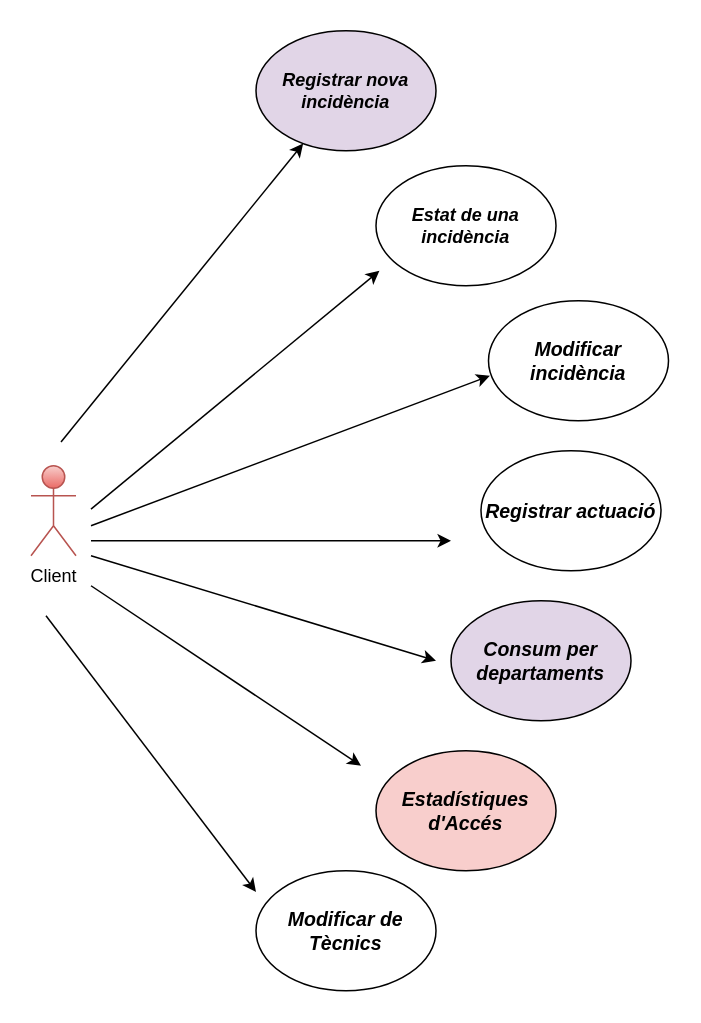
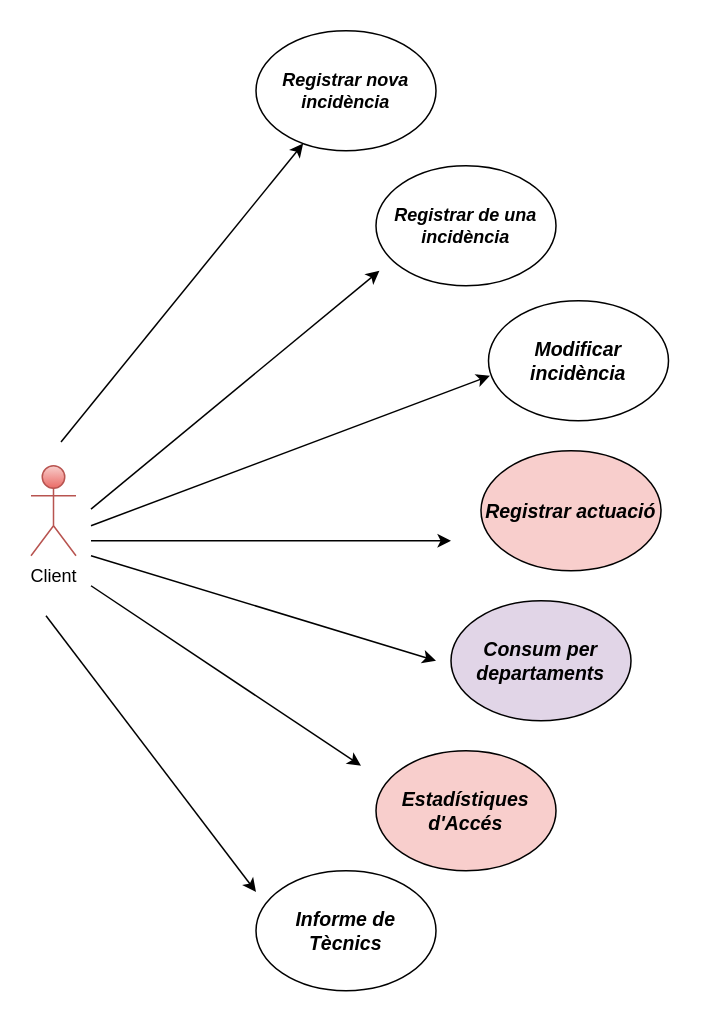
  <mxCell id="0" />
  <mxCell id="1" parent="0" />
- <mxCell id="2" value="&lt;span style=&quot;box-sizing: border-box; font-variant-ligatures: normal; font-variant-caps: normal; letter-spacing: normal; orphans: 2; text-align: left; text-indent: 0px; text-transform: none; widows: 2; word-spacing: 0px; -webkit-text-stroke-width: 0px; white-space: normal; text-decoration-thickness: initial; text-decoration-style: initial; text-decoration-color: initial; font-family: Comfortaa, Arial; font-style: italic; vertical-align: baseline;&quot; class=&quot;C9DxTc&quot;&gt;&lt;font style=&quot;color: rgb(0, 0, 0);&quot;&gt;&lt;b style=&quot;&quot;&gt;Registrar nova incidència&lt;/b&gt;&lt;/font&gt;&lt;/span&gt;" style="ellipse;whiteSpace=wrap;html=1;fillColor=#e1d5e7;" vertex="1" parent="1"><mxGeometry x="170" y="20" width="120" height="80" as="geometry" /></mxCell>
- <mxCell id="3" value="&lt;font style=&quot;color: rgb(0, 0, 0);&quot;&gt;&lt;b&gt;&lt;span style=&quot;box-sizing: border-box; text-align: left; font-family: Comfortaa, Arial; font-style: italic; vertical-align: baseline;&quot; class=&quot;C9DxTc&quot;&gt;Estat de una incidència&lt;/span&gt;&lt;/b&gt;&lt;/font&gt;" style="ellipse;whiteSpace=wrap;html=1;" vertex="1" parent="1"><mxGeometry x="250" y="110" width="120" height="80" as="geometry" /></mxCell>
+ <mxCell id="2" value="&lt;span style=&quot;box-sizing: border-box; font-variant-ligatures: normal; font-variant-caps: normal; letter-spacing: normal; orphans: 2; text-align: left; text-indent: 0px; text-transform: none; widows: 2; word-spacing: 0px; -webkit-text-stroke-width: 0px; white-space: normal; text-decoration-thickness: initial; text-decoration-style: initial; text-decoration-color: initial; font-family: Comfortaa, Arial; font-style: italic; vertical-align: baseline;&quot; class=&quot;C9DxTc&quot;&gt;&lt;font style=&quot;color: rgb(0, 0, 0);&quot;&gt;&lt;b style=&quot;&quot;&gt;Registrar nova incidència&lt;/b&gt;&lt;/font&gt;&lt;/span&gt;" style="ellipse;whiteSpace=wrap;html=1;" vertex="1" parent="1"><mxGeometry x="170" y="20" width="120" height="80" as="geometry" /></mxCell>
+ <mxCell id="3" value="&lt;font style=&quot;color: rgb(0, 0, 0);&quot;&gt;&lt;b&gt;&lt;span style=&quot;box-sizing: border-box; text-align: left; font-family: Comfortaa, Arial; font-style: italic; vertical-align: baseline;&quot; class=&quot;C9DxTc&quot;&gt;Registrar de una incidència&lt;/span&gt;&lt;/b&gt;&lt;/font&gt;" style="ellipse;whiteSpace=wrap;html=1;" vertex="1" parent="1"><mxGeometry x="250" y="110" width="120" height="80" as="geometry" /></mxCell>
  <mxCell id="4" value="&lt;span style=&quot;font-family: Comfortaa, Arial; font-style: italic; text-align: left;&quot;&gt;&lt;font style=&quot;font-size: 13px; color: rgb(0, 0, 0);&quot;&gt;&lt;b style=&quot;&quot;&gt;Modificar incidència&lt;/b&gt;&lt;/font&gt;&lt;/span&gt;" style="ellipse;whiteSpace=wrap;html=1;" vertex="1" parent="1"><mxGeometry x="325" y="200" width="120" height="80" as="geometry" /></mxCell>
- <mxCell id="5" value="&lt;span style=&quot;font-family: Comfortaa, Arial; font-style: italic; text-align: left;&quot;&gt;&lt;font style=&quot;font-size: 13px; color: rgb(0, 0, 0);&quot;&gt;&lt;b style=&quot;&quot;&gt;Registrar actuació&lt;/b&gt;&lt;/font&gt;&lt;/span&gt;" style="ellipse;whiteSpace=wrap;html=1;" vertex="1" parent="1"><mxGeometry x="320" y="300" width="120" height="80" as="geometry" /></mxCell>
- <mxCell id="6" value="&lt;span style=&quot;font-family: Comfortaa, Arial; font-style: italic; text-align: left;&quot;&gt;&lt;font style=&quot;font-size: 13px; color: rgb(0, 0, 0);&quot;&gt;&lt;b style=&quot;&quot;&gt;Modificar de Tècnics&lt;/b&gt;&lt;/font&gt;&lt;/span&gt;" style="ellipse;whiteSpace=wrap;html=1;" vertex="1" parent="1"><mxGeometry x="170" y="580" width="120" height="80" as="geometry" /></mxCell>
+ <mxCell id="5" value="&lt;span style=&quot;font-family: Comfortaa, Arial; font-style: italic; text-align: left;&quot;&gt;&lt;font style=&quot;font-size: 13px; color: rgb(0, 0, 0);&quot;&gt;&lt;b style=&quot;&quot;&gt;Registrar actuació&lt;/b&gt;&lt;/font&gt;&lt;/span&gt;" style="ellipse;whiteSpace=wrap;html=1;fillColor=#f8cecc;" vertex="1" parent="1"><mxGeometry x="320" y="300" width="120" height="80" as="geometry" /></mxCell>
+ <mxCell id="6" value="&lt;span style=&quot;font-family: Comfortaa, Arial; font-style: italic; text-align: left;&quot;&gt;&lt;font style=&quot;font-size: 13px; color: rgb(0, 0, 0);&quot;&gt;&lt;b style=&quot;&quot;&gt;Informe de Tècnics&lt;/b&gt;&lt;/font&gt;&lt;/span&gt;" style="ellipse;whiteSpace=wrap;html=1;" vertex="1" parent="1"><mxGeometry x="170" y="580" width="120" height="80" as="geometry" /></mxCell>
  <mxCell id="7" value="&lt;span style=&quot;box-sizing: border-box; text-align: left; font-family: Comfortaa, Arial; font-style: italic; vertical-align: baseline;&quot; class=&quot;C9DxTc&quot;&gt;&lt;font style=&quot;font-size: 13px; color: rgb(0, 0, 0);&quot;&gt;&lt;b style=&quot;&quot;&gt;Consum per departaments&lt;/b&gt;&lt;/font&gt;&lt;/span&gt;" style="ellipse;whiteSpace=wrap;html=1;fillColor=#e1d5e7;" vertex="1" parent="1"><mxGeometry x="300" y="400" width="120" height="80" as="geometry" /></mxCell>
  <mxCell id="8" value="&lt;span style=&quot;font-family: Comfortaa, Arial; font-style: italic; text-align: justify;&quot;&gt;&lt;font style=&quot;font-size: 13px;&quot;&gt;&lt;b style=&quot;&quot;&gt;Estadístiques d'Accés&lt;/b&gt;&lt;/font&gt;&lt;/span&gt;" style="ellipse;whiteSpace=wrap;html=1;fillColor=#f8cecc;" vertex="1" parent="1"><mxGeometry x="250" y="500" width="120" height="80" as="geometry" /></mxCell>
  <mxCell id="9" value="Client" style="shape=umlActor;verticalLabelPosition=bottom;verticalAlign=top;html=1;outlineConnect=0;fillColor=#f8cecc;strokeColor=#b85450;gradientColor=#ea6b66;" vertex="1" parent="1"><mxGeometry x="20" y="310" width="30" height="60" as="geometry" /></mxCell>
  <mxCell id="10" value="" style="endArrow=classic;html=1;rounded=0;" edge="1" parent="1" target="2"><mxGeometry width="50" height="50" relative="1" as="geometry"><mxPoint x="40" y="294.22" as="sourcePoint" /><mxPoint x="169.997" y="89.997" as="targetPoint" /></mxGeometry></mxCell>
  <mxCell id="11" value="" style="endArrow=classic;html=1;rounded=0;" edge="1" parent="1"><mxGeometry width="50" height="50" relative="1" as="geometry"><mxPoint x="30" y="410" as="sourcePoint" /><mxPoint x="170" y="594.12" as="targetPoint" /></mxGeometry></mxCell>
  <mxCell id="12" value="" style="endArrow=classic;html=1;rounded=0;" edge="1" parent="1"><mxGeometry width="50" height="50" relative="1" as="geometry"><mxPoint x="60" y="338.87" as="sourcePoint" /><mxPoint x="252.319" y="179.998" as="targetPoint" /></mxGeometry></mxCell>
  <mxCell id="13" value="" style="endArrow=classic;html=1;rounded=0;" edge="1" parent="1"><mxGeometry width="50" height="50" relative="1" as="geometry"><mxPoint x="60" y="360" as="sourcePoint" /><mxPoint x="300" y="360" as="targetPoint" /></mxGeometry></mxCell>
  <mxCell id="14" value="" style="endArrow=classic;html=1;rounded=0;" edge="1" parent="1"><mxGeometry width="50" height="50" relative="1" as="geometry"><mxPoint x="60" y="390" as="sourcePoint" /><mxPoint x="240" y="510" as="targetPoint" /></mxGeometry></mxCell>
  <mxCell id="15" value="" style="endArrow=classic;html=1;rounded=0;entryX=0.008;entryY=0.625;entryDx=0;entryDy=0;entryPerimeter=0;" edge="1" parent="1" target="4"><mxGeometry width="50" height="50" relative="1" as="geometry"><mxPoint x="60" y="350" as="sourcePoint" /><mxPoint x="200" y="280" as="targetPoint" /></mxGeometry></mxCell>
  <mxCell id="16" value="" style="endArrow=classic;html=1;rounded=0;" edge="1" parent="1"><mxGeometry width="50" height="50" relative="1" as="geometry"><mxPoint x="60" y="370" as="sourcePoint" /><mxPoint x="290" y="440" as="targetPoint" /></mxGeometry></mxCell>
